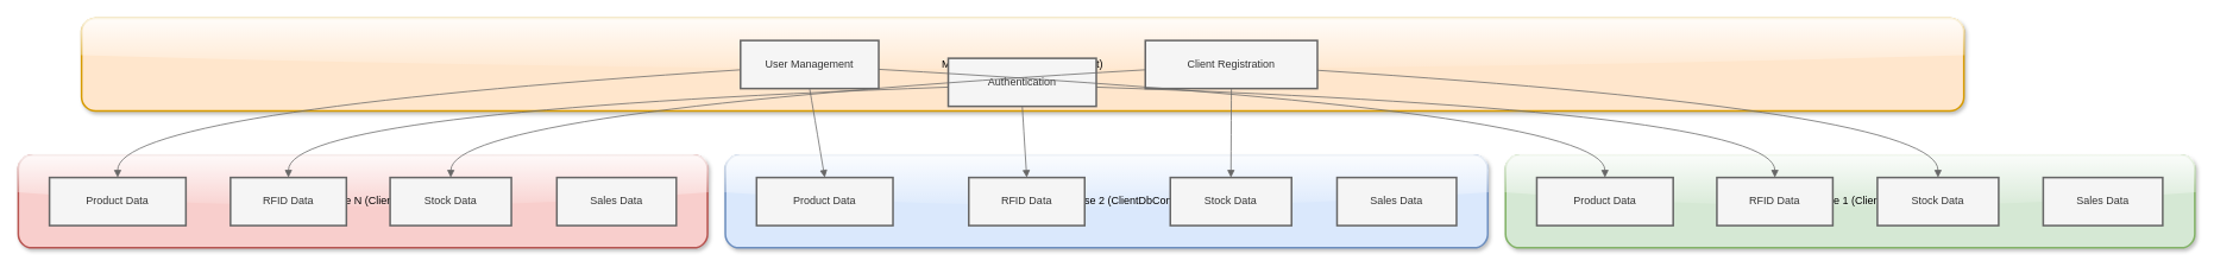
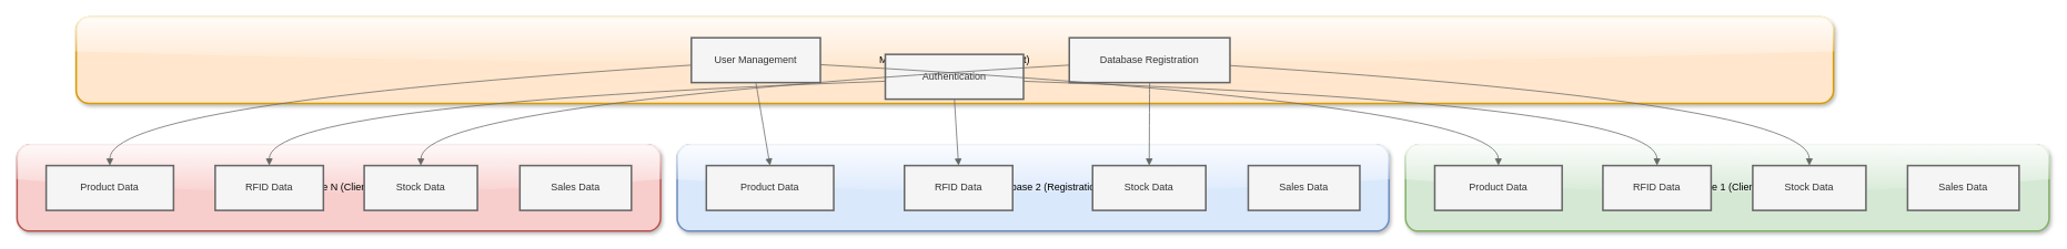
  <mxCell id="0" />
  <mxCell id="1" parent="0" />
  <mxCell id="2" value="Client Database N (ClientDbContext)" style="whiteSpace=wrap;strokeWidth=2;fillColor=#f8cecc;strokeColor=#b85450;rounded=1;glass=1;shadow=1;" vertex="1" parent="1"><mxGeometry x="20" y="174" width="773" height="104" as="geometry" /></mxCell>
- <mxCell id="3" value="Client Database 2 (ClientDbContext)" style="whiteSpace=wrap;strokeWidth=2;fillColor=#dae8fc;strokeColor=#6c8ebf;rounded=1;glass=1;shadow=1;" vertex="1" parent="1"><mxGeometry x="813" y="174" width="855" height="104" as="geometry" /></mxCell>
+ <mxCell id="3" value="Client Database 2 (Registration)" style="whiteSpace=wrap;strokeWidth=2;fillColor=#dae8fc;strokeColor=#6c8ebf;rounded=1;glass=1;shadow=1;" vertex="1" parent="1"><mxGeometry x="813" y="174" width="855" height="104" as="geometry" /></mxCell>
  <mxCell id="4" value="Client Database 1 (ClientDbContext)" style="whiteSpace=wrap;strokeWidth=2;fillColor=#d5e8d4;strokeColor=#82b366;rounded=1;glass=1;shadow=1;" vertex="1" parent="1"><mxGeometry x="1688" y="174" width="773" height="104" as="geometry" /></mxCell>
  <mxCell id="5" value="Master Database (AppDbContext)" style="whiteSpace=wrap;strokeWidth=2;fillColor=#ffe6cc;strokeColor=#d79b00;rounded=1;glass=1;shadow=1;" vertex="1" parent="1"><mxGeometry x="91" y="20" width="2111" height="104" as="geometry" /></mxCell>
  <mxCell id="6" value="User Management" style="whiteSpace=wrap;strokeWidth=2;fillColor=#f5f5f5;fontColor=#333333;strokeColor=#666666;" vertex="1" parent="1"><mxGeometry x="830" y="45" width="155" height="54" as="geometry" /></mxCell>
  <mxCell id="7" value="Authentication" style="whiteSpace=wrap;strokeWidth=2;fillColor=#f5f5f5;fontColor=#333333;strokeColor=#666666;" vertex="1" parent="1"><mxGeometry x="1063" y="65" width="166" height="54" as="geometry" /></mxCell>
- <mxCell id="8" value="Client Registration" style="whiteSpace=wrap;strokeWidth=2;fillColor=#f5f5f5;fontColor=#333333;strokeColor=#666666;" vertex="1" parent="1"><mxGeometry x="1284" y="45" width="193" height="54" as="geometry" /></mxCell>
+ <mxCell id="8" value="Database Registration" style="whiteSpace=wrap;strokeWidth=2;fillColor=#f5f5f5;fontColor=#333333;strokeColor=#666666;" vertex="1" parent="1"><mxGeometry x="1284" y="45" width="193" height="54" as="geometry" /></mxCell>
  <mxCell id="9" value="Product Data" style="whiteSpace=wrap;strokeWidth=2;fillColor=#f5f5f5;fontColor=#333333;strokeColor=#666666;" vertex="1" parent="1"><mxGeometry x="1723" y="199" width="153" height="54" as="geometry" /></mxCell>
  <mxCell id="10" value="RFID Data" style="whiteSpace=wrap;strokeWidth=2;fillColor=#f5f5f5;fontColor=#333333;strokeColor=#666666;" vertex="1" parent="1"><mxGeometry x="1925" y="199" width="130" height="54" as="geometry" /></mxCell>
  <mxCell id="11" value="Stock Data" style="whiteSpace=wrap;strokeWidth=2;fillColor=#f5f5f5;fontColor=#333333;strokeColor=#666666;" vertex="1" parent="1"><mxGeometry x="2105" y="199" width="136" height="54" as="geometry" /></mxCell>
  <mxCell id="12" value="Sales Data" style="whiteSpace=wrap;strokeWidth=2;fillColor=#f5f5f5;fontColor=#333333;strokeColor=#666666;" vertex="1" parent="1"><mxGeometry x="2291" y="199" width="134" height="54" as="geometry" /></mxCell>
  <mxCell id="13" value="Product Data" style="whiteSpace=wrap;strokeWidth=2;fillColor=#f5f5f5;fontColor=#333333;strokeColor=#666666;" vertex="1" parent="1"><mxGeometry x="848" y="199" width="153" height="54" as="geometry" /></mxCell>
  <mxCell id="14" value="RFID Data" style="whiteSpace=wrap;strokeWidth=2;fillColor=#f5f5f5;fontColor=#333333;strokeColor=#666666;" vertex="1" parent="1"><mxGeometry x="1086" y="199" width="130" height="54" as="geometry" /></mxCell>
  <mxCell id="15" value="Stock Data" style="whiteSpace=wrap;strokeWidth=2;fillColor=#f5f5f5;fontColor=#333333;strokeColor=#666666;" vertex="1" parent="1"><mxGeometry x="1312" y="199" width="136" height="54" as="geometry" /></mxCell>
  <mxCell id="16" value="Sales Data" style="whiteSpace=wrap;strokeWidth=2;fillColor=#f5f5f5;fontColor=#333333;strokeColor=#666666;" vertex="1" parent="1"><mxGeometry x="1499" y="199" width="134" height="54" as="geometry" /></mxCell>
  <mxCell id="17" value="Product Data" style="whiteSpace=wrap;strokeWidth=2;fillColor=#f5f5f5;fontColor=#333333;strokeColor=#666666;" vertex="1" parent="1"><mxGeometry x="55" y="199" width="153" height="54" as="geometry" /></mxCell>
  <mxCell id="18" value="RFID Data" style="whiteSpace=wrap;strokeWidth=2;fillColor=#f5f5f5;fontColor=#333333;strokeColor=#666666;" vertex="1" parent="1"><mxGeometry x="258" y="199" width="130" height="54" as="geometry" /></mxCell>
  <mxCell id="19" value="Stock Data" style="whiteSpace=wrap;strokeWidth=2;fillColor=#f5f5f5;fontColor=#333333;strokeColor=#666666;" vertex="1" parent="1"><mxGeometry x="437" y="199" width="136" height="54" as="geometry" /></mxCell>
  <mxCell id="20" value="Sales Data" style="whiteSpace=wrap;strokeWidth=2;fillColor=#f5f5f5;fontColor=#333333;strokeColor=#666666;" vertex="1" parent="1"><mxGeometry x="624" y="199" width="134" height="54" as="geometry" /></mxCell>
  <mxCell id="21" value="" style="curved=1;startArrow=none;endArrow=block;exitX=1;exitY=0.6;entryX=0.5;entryY=0;rounded=0;fillColor=#f5f5f5;strokeColor=#666666;" edge="1" parent="1" source="6" target="9"><mxGeometry relative="1" as="geometry"><Array as="points"><mxPoint x="1799" y="124" /></Array></mxGeometry></mxCell>
  <mxCell id="22" value="" style="curved=1;startArrow=none;endArrow=block;exitX=0.5;exitY=1;entryX=0.5;entryY=0;rounded=0;fillColor=#f5f5f5;strokeColor=#666666;" edge="1" parent="1" source="6" target="13"><mxGeometry relative="1" as="geometry"><Array as="points" /></mxGeometry></mxCell>
  <mxCell id="23" value="" style="curved=1;startArrow=none;endArrow=block;exitX=0;exitY=0.61;entryX=0.5;entryY=0;rounded=0;fillColor=#f5f5f5;strokeColor=#666666;" edge="1" parent="1" source="6" target="17"><mxGeometry relative="1" as="geometry"><Array as="points"><mxPoint x="131" y="124" /></Array></mxGeometry></mxCell>
  <mxCell id="24" value="" style="curved=1;startArrow=none;endArrow=block;exitX=1;exitY=0.6;entryX=0.5;entryY=0;rounded=0;fillColor=#f5f5f5;strokeColor=#666666;" edge="1" parent="1" source="7" target="10"><mxGeometry relative="1" as="geometry"><Array as="points"><mxPoint x="1990" y="124" /></Array></mxGeometry></mxCell>
  <mxCell id="25" value="" style="curved=1;startArrow=none;endArrow=block;exitX=0.5;exitY=1;entryX=0.5;entryY=0;rounded=0;fillColor=#f5f5f5;strokeColor=#666666;" edge="1" parent="1" source="7" target="14"><mxGeometry relative="1" as="geometry"><Array as="points" /></mxGeometry></mxCell>
  <mxCell id="26" value="" style="curved=1;startArrow=none;endArrow=block;exitX=0;exitY=0.6;entryX=0.5;entryY=0;rounded=0;fillColor=#f5f5f5;strokeColor=#666666;" edge="1" parent="1" source="7" target="18"><mxGeometry relative="1" as="geometry"><Array as="points"><mxPoint x="323" y="124" /></Array></mxGeometry></mxCell>
  <mxCell id="27" value="" style="curved=1;startArrow=none;endArrow=block;exitX=1;exitY=0.62;entryX=0.5;entryY=0;rounded=0;fillColor=#f5f5f5;strokeColor=#666666;" edge="1" parent="1" source="8" target="11"><mxGeometry relative="1" as="geometry"><Array as="points"><mxPoint x="2173" y="124" /></Array></mxGeometry></mxCell>
  <mxCell id="28" value="" style="curved=1;startArrow=none;endArrow=block;exitX=0.5;exitY=1;entryX=0.5;entryY=0;rounded=0;fillColor=#f5f5f5;strokeColor=#666666;" edge="1" parent="1" source="8" target="15"><mxGeometry relative="1" as="geometry"><Array as="points" /></mxGeometry></mxCell>
  <mxCell id="29" value="" style="curved=1;startArrow=none;endArrow=block;exitX=0;exitY=0.61;entryX=0.5;entryY=0;rounded=0;fillColor=#f5f5f5;strokeColor=#666666;" edge="1" parent="1" source="8" target="19"><mxGeometry relative="1" as="geometry"><Array as="points"><mxPoint x="506" y="124" /></Array></mxGeometry></mxCell>
